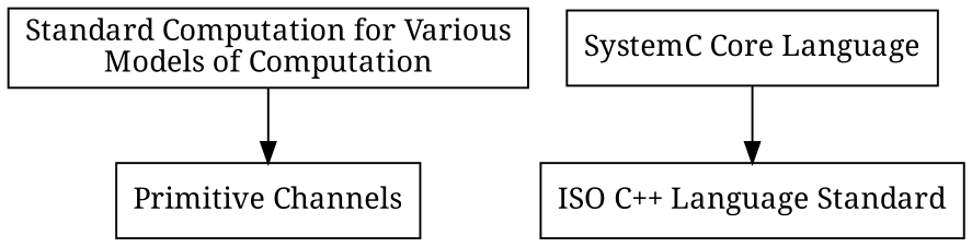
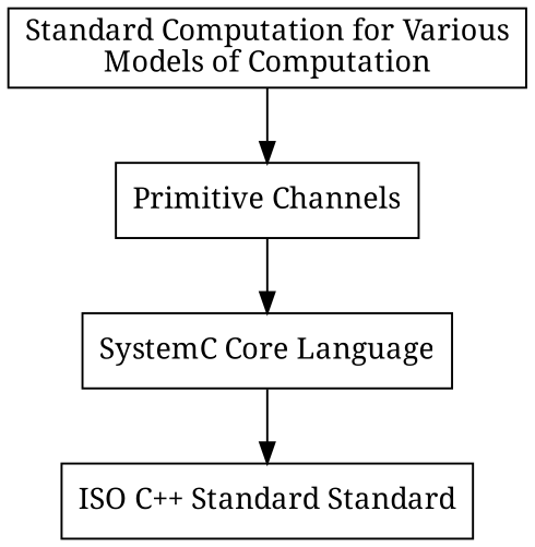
  digraph {
    fontname="Noto Serif"
    node [fontname="Noto Serif" shape=box]
    edge [fontname="Noto Serif"]
    n1 [label="Standard Computation for Various\nModels of Computation"]
    n2 [label="Primitive Channels"]
    n3 [label="SystemC Core Language"]
-   n4 [label="ISO C++ Language Standard"]
+   n4 [label="ISO C++ Standard Standard"]
    n1 -> n2
+   n2 -> n3
    n3 -> n4
  }
